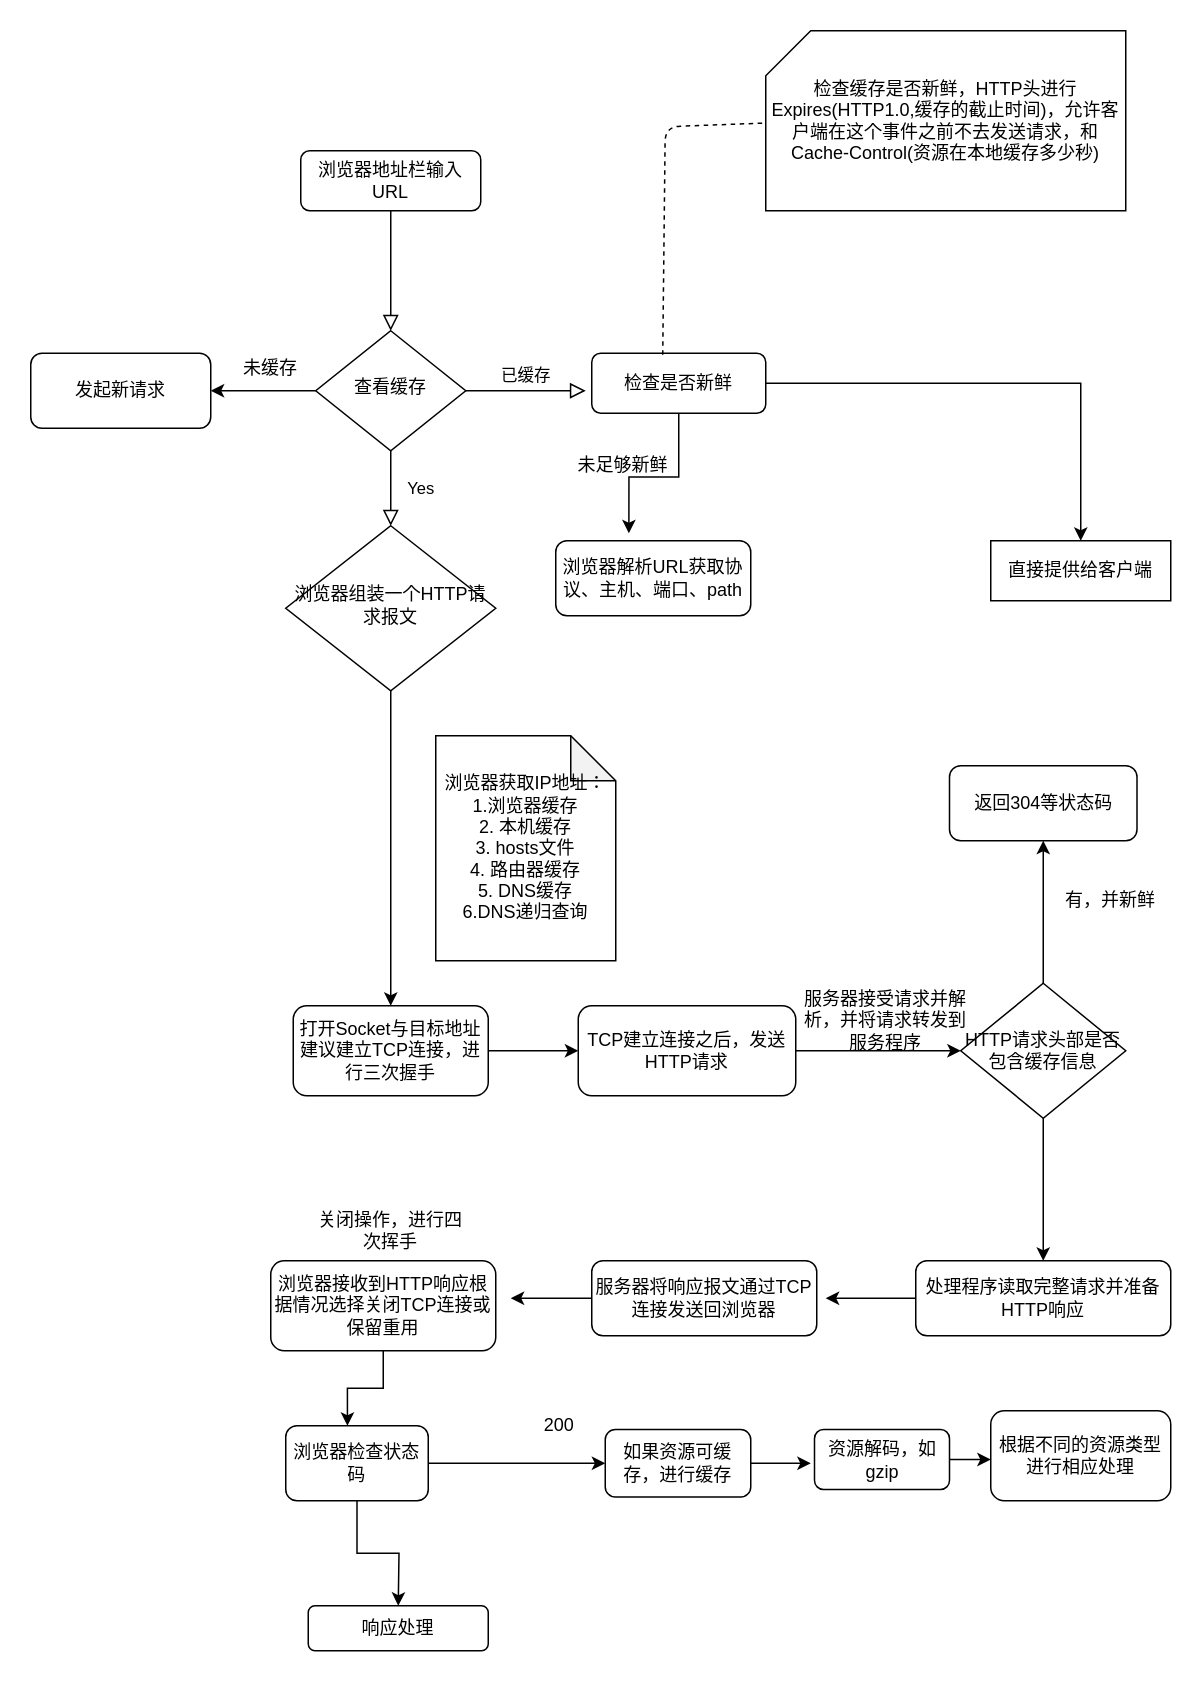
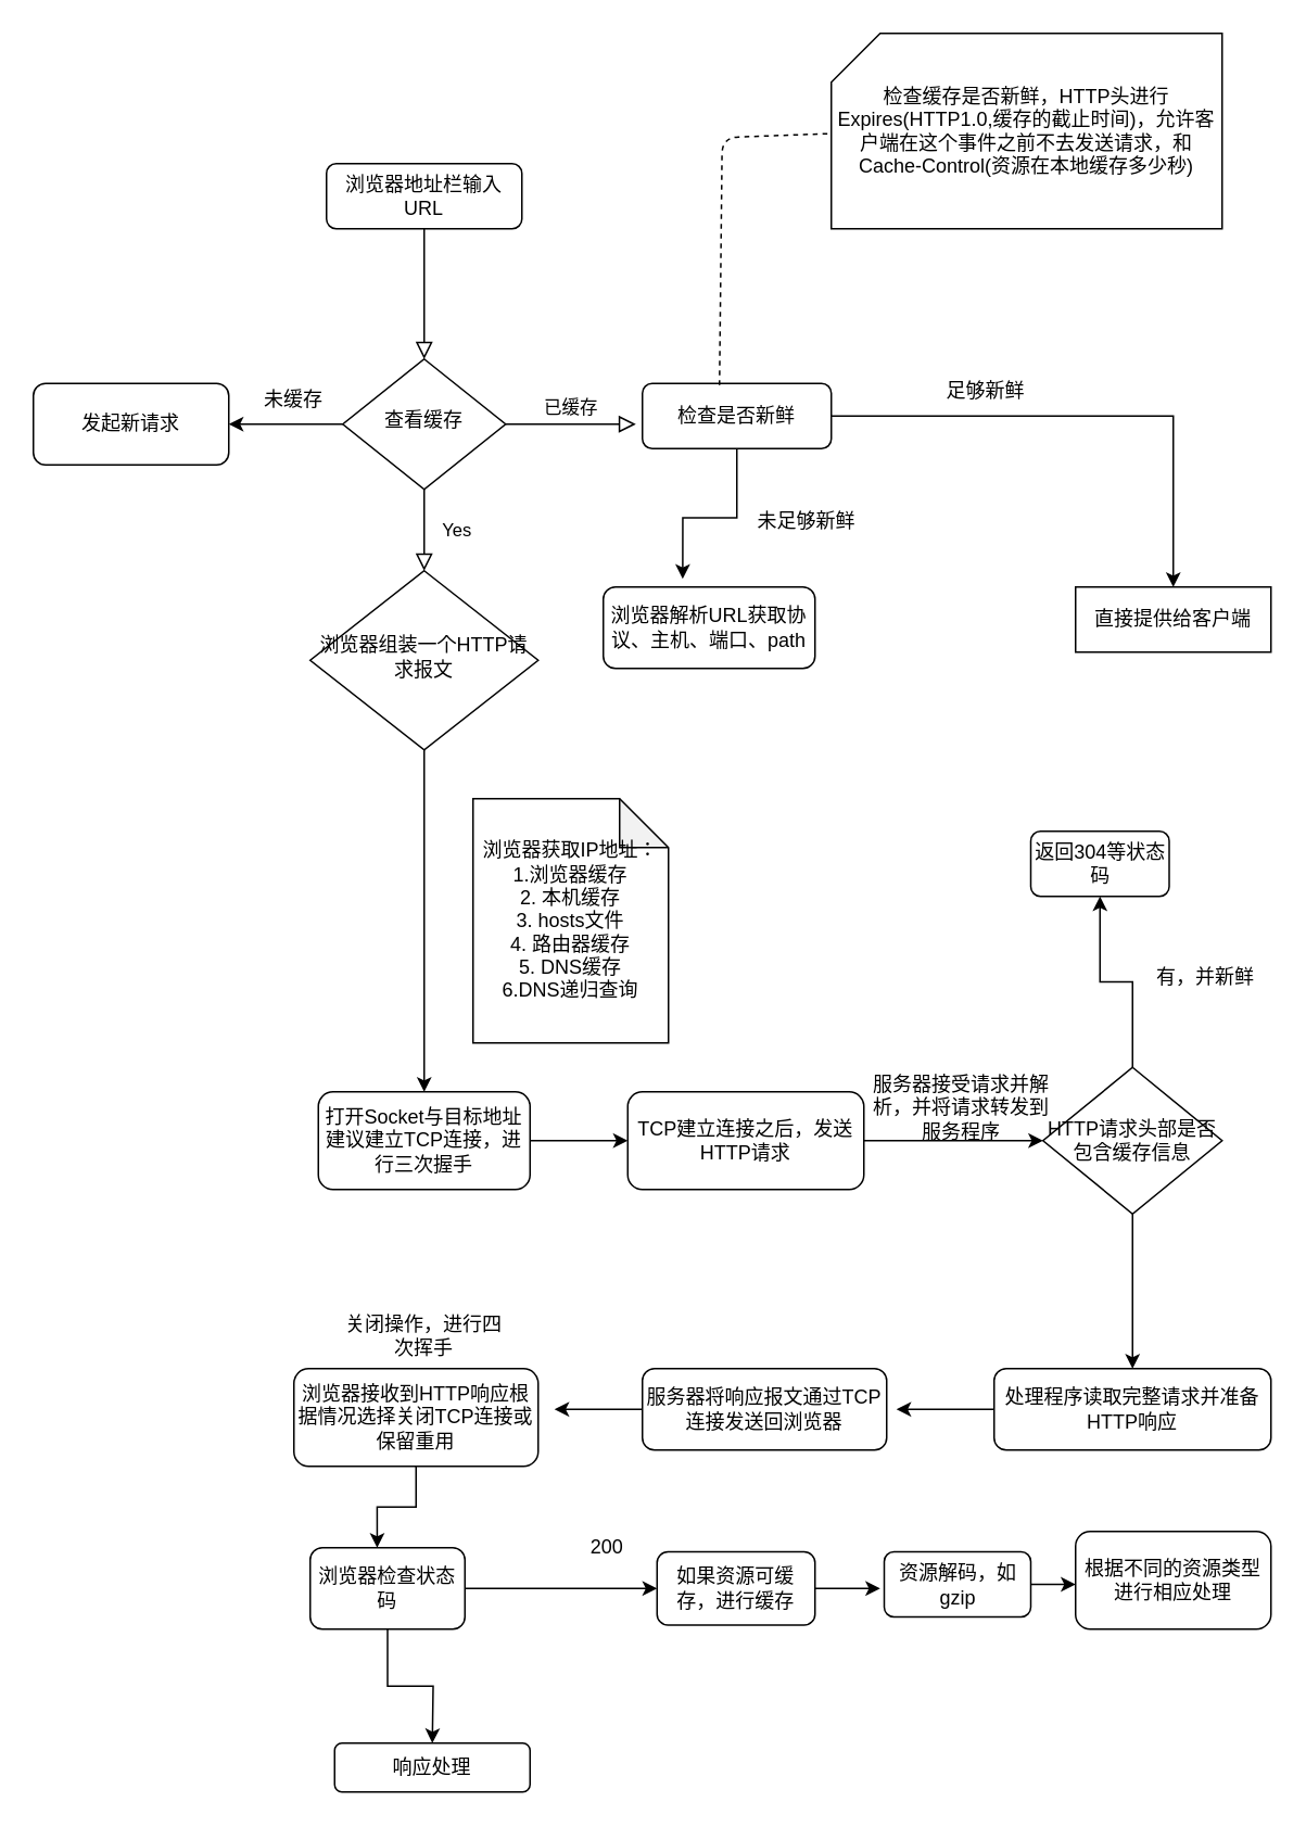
  <mxCell id="0" />
  <mxCell id="1" parent="0" />
  <mxCell id="2" value="" style="rounded=0;html=1;jettySize=auto;orthogonalLoop=1;fontSize=11;endArrow=block;endFill=0;endSize=8;strokeWidth=1;shadow=0;labelBackgroundColor=none;edgeStyle=orthogonalEdgeStyle;" parent="1" source="3" target="7" edge="1"><mxGeometry relative="1" as="geometry" /></mxCell>
  <mxCell id="3" value="浏览器地址栏输入URL" style="rounded=1;whiteSpace=wrap;html=1;fontSize=12;glass=0;strokeWidth=1;shadow=0;" parent="1" vertex="1"><mxGeometry x="200" y="100" width="120" height="40" as="geometry" /></mxCell>
  <mxCell id="4" value="Yes" style="rounded=0;html=1;jettySize=auto;orthogonalLoop=1;fontSize=11;endArrow=block;endFill=0;endSize=8;strokeWidth=1;shadow=0;labelBackgroundColor=none;edgeStyle=orthogonalEdgeStyle;" parent="1" source="7" target="12" edge="1"><mxGeometry y="20" relative="1" as="geometry"><mxPoint as="offset" /></mxGeometry></mxCell>
  <mxCell id="5" value="已缓存" style="edgeStyle=orthogonalEdgeStyle;rounded=0;html=1;jettySize=auto;orthogonalLoop=1;fontSize=11;endArrow=block;endFill=0;endSize=8;strokeWidth=1;shadow=0;labelBackgroundColor=none;" parent="1" source="7" edge="1"><mxGeometry y="10" relative="1" as="geometry"><mxPoint as="offset" /><mxPoint x="390" y="260" as="targetPoint" /><Array as="points"><mxPoint x="380" y="260" /></Array></mxGeometry></mxCell>
  <mxCell id="6" style="edgeStyle=orthogonalEdgeStyle;rounded=0;orthogonalLoop=1;jettySize=auto;html=1;entryX=1;entryY=0.5;entryDx=0;entryDy=0;" edge="1" parent="1" source="7" target="16"><mxGeometry relative="1" as="geometry" /></mxCell>
  <mxCell id="7" value="查看缓存" style="rhombus;whiteSpace=wrap;html=1;shadow=0;fontFamily=Helvetica;fontSize=12;align=center;strokeWidth=1;spacing=6;spacingTop=-4;" parent="1" vertex="1"><mxGeometry x="210" y="220" width="100" height="80" as="geometry" /></mxCell>
  <mxCell id="8" style="edgeStyle=orthogonalEdgeStyle;rounded=0;orthogonalLoop=1;jettySize=auto;html=1;entryX=0.5;entryY=0;entryDx=0;entryDy=0;" edge="1" parent="1" source="10" target="20"><mxGeometry relative="1" as="geometry" /></mxCell>
  <mxCell id="9" style="edgeStyle=orthogonalEdgeStyle;rounded=0;orthogonalLoop=1;jettySize=auto;html=1;entryX=0.375;entryY=-0.1;entryDx=0;entryDy=0;entryPerimeter=0;" edge="1" parent="1" source="10" target="15"><mxGeometry relative="1" as="geometry" /></mxCell>
  <mxCell id="10" value="检查是否新鲜" style="rounded=1;whiteSpace=wrap;html=1;fontSize=12;glass=0;strokeWidth=1;shadow=0;" parent="1" vertex="1"><mxGeometry x="394" y="235" width="116" height="40" as="geometry" /></mxCell>
  <mxCell id="11" style="edgeStyle=orthogonalEdgeStyle;rounded=0;orthogonalLoop=1;jettySize=auto;html=1;" edge="1" parent="1" source="12" target="14"><mxGeometry relative="1" as="geometry" /></mxCell>
  <mxCell id="12" value="浏览器组装一个HTTP请求报文" style="rhombus;whiteSpace=wrap;html=1;shadow=0;fontFamily=Helvetica;fontSize=12;align=center;strokeWidth=1;spacing=6;spacingTop=-4;" parent="1" vertex="1"><mxGeometry x="190" y="350" width="140" height="110" as="geometry" /></mxCell>
  <mxCell id="13" style="edgeStyle=orthogonalEdgeStyle;rounded=0;orthogonalLoop=1;jettySize=auto;html=1;entryX=0;entryY=0.5;entryDx=0;entryDy=0;" edge="1" parent="1" source="14" target="25"><mxGeometry relative="1" as="geometry" /></mxCell>
  <mxCell id="14" value="打开Socket与目标地址建议建立TCP连接，进行三次握手&lt;br&gt;" style="rounded=1;whiteSpace=wrap;html=1;fontSize=12;glass=0;strokeWidth=1;shadow=0;" parent="1" vertex="1"><mxGeometry x="195" y="670" width="130" height="60" as="geometry" /></mxCell>
  <mxCell id="15" value="浏览器解析URL获取协议、主机、端口、path" style="rounded=1;whiteSpace=wrap;html=1;fontSize=12;glass=0;strokeWidth=1;shadow=0;" parent="1" vertex="1"><mxGeometry x="370" y="360" width="130" height="50" as="geometry" /></mxCell>
  <mxCell id="16" value="发起新请求" style="rounded=1;whiteSpace=wrap;html=1;" vertex="1" parent="1"><mxGeometry x="20" y="235" width="120" height="50" as="geometry" /></mxCell>
  <mxCell id="17" value="未缓存" style="text;html=1;strokeColor=none;fillColor=none;align=center;verticalAlign=middle;whiteSpace=wrap;rounded=0;" vertex="1" parent="1"><mxGeometry x="160" y="235" width="40" height="20" as="geometry" /></mxCell>
  <mxCell id="18" value="" style="endArrow=none;dashed=1;html=1;entryX=0.16;entryY=0.55;entryDx=0;entryDy=0;entryPerimeter=0;exitX=0.408;exitY=0.025;exitDx=0;exitDy=0;exitPerimeter=0;" edge="1" parent="1" source="10"><mxGeometry width="50" height="50" relative="1" as="geometry"><mxPoint x="590" y="380" as="sourcePoint" /><mxPoint x="510" y="81.5" as="targetPoint" /><Array as="points"><mxPoint x="443" y="84" /></Array></mxGeometry></mxCell>
  <mxCell id="19" value="&lt;span&gt;检查缓存是否新鲜，HTTP头进行&lt;/span&gt;&lt;br&gt;&lt;span&gt;Expires(HTTP1.0,缓存的截止时间)，允许客户端在这个事件之前不去发送请求，和Cache-Control(资源在本地缓存多少秒)&lt;/span&gt;" style="shape=card;whiteSpace=wrap;html=1;" vertex="1" parent="1"><mxGeometry x="510" y="20" width="240" height="120" as="geometry" /></mxCell>
  <mxCell id="20" value="直接提供给客户端" style="whiteSpace=wrap;html=1;rounded=0;" vertex="1" parent="1"><mxGeometry x="660" y="360" width="120" height="40" as="geometry" /></mxCell>
- <mxCell id="22" value="未足够新鲜" style="text;html=1;strokeColor=none;fillColor=none;align=center;verticalAlign=middle;whiteSpace=wrap;rounded=0;" vertex="1" parent="1"><mxGeometry x="380" y="300" width="70" height="20" as="geometry" /></mxCell>
+ <mxCell id="21" value="足够新鲜" style="text;html=1;strokeColor=none;fillColor=none;align=center;verticalAlign=middle;whiteSpace=wrap;rounded=0;" vertex="1" parent="1"><mxGeometry x="570" y="230" width="70" height="20" as="geometry" /></mxCell>
+ <mxCell id="22" value="未足够新鲜" style="text;html=1;strokeColor=none;fillColor=none;align=center;verticalAlign=middle;whiteSpace=wrap;rounded=0;" vertex="1" parent="1"><mxGeometry x="460" y="310" width="70" height="20" as="geometry" /></mxCell>
  <mxCell id="23" value="浏览器获取IP地址：&lt;br&gt;1.浏览器缓存&lt;br&gt;2. 本机缓存&lt;br&gt;3. hosts文件&lt;br&gt;4. 路由器缓存&lt;br&gt;5. DNS缓存&lt;br&gt;6.DNS递归查询" style="shape=note;whiteSpace=wrap;html=1;backgroundOutline=1;darkOpacity=0.05;" vertex="1" parent="1"><mxGeometry x="290" y="490" width="120" height="150" as="geometry" /></mxCell>
  <mxCell id="24" style="edgeStyle=orthogonalEdgeStyle;rounded=0;orthogonalLoop=1;jettySize=auto;html=1;entryX=0;entryY=0.5;entryDx=0;entryDy=0;" edge="1" parent="1" source="25" target="28"><mxGeometry relative="1" as="geometry" /></mxCell>
  <mxCell id="25" value="TCP建立连接之后，发送HTTP请求" style="rounded=1;whiteSpace=wrap;html=1;" vertex="1" parent="1"><mxGeometry x="385" y="670" width="145" height="60" as="geometry" /></mxCell>
  <mxCell id="26" style="edgeStyle=orthogonalEdgeStyle;rounded=0;orthogonalLoop=1;jettySize=auto;html=1;" edge="1" parent="1" source="28" target="30"><mxGeometry relative="1" as="geometry" /></mxCell>
  <mxCell id="27" style="edgeStyle=orthogonalEdgeStyle;rounded=0;orthogonalLoop=1;jettySize=auto;html=1;entryX=0.5;entryY=0;entryDx=0;entryDy=0;" edge="1" parent="1" source="28" target="33"><mxGeometry relative="1" as="geometry" /></mxCell>
  <mxCell id="28" value="HTTP请求头部是否包含缓存信息" style="rhombus;whiteSpace=wrap;html=1;" vertex="1" parent="1"><mxGeometry x="640" y="655" width="110" height="90" as="geometry" /></mxCell>
  <mxCell id="29" value="服务器接受请求并解析，并将请求转发到服务程序&lt;br&gt;" style="text;html=1;strokeColor=none;fillColor=none;align=center;verticalAlign=middle;whiteSpace=wrap;rounded=0;" vertex="1" parent="1"><mxGeometry x="530" y="670" width="120" height="20" as="geometry" /></mxCell>
- <mxCell id="30" value="返回304等状态码&lt;br&gt;" style="rounded=1;whiteSpace=wrap;html=1;" vertex="1" parent="1"><mxGeometry x="632.5" y="510" width="125" height="50" as="geometry" /></mxCell>
+ <mxCell id="30" value="返回304等状态码&lt;br&gt;" style="rounded=1;whiteSpace=wrap;html=1;" vertex="1" parent="1"><mxGeometry x="632.5" y="510" width="85" height="40" as="geometry" /></mxCell>
  <mxCell id="31" value="有，并新鲜&lt;br&gt;" style="text;html=1;strokeColor=none;fillColor=none;align=center;verticalAlign=middle;whiteSpace=wrap;rounded=0;" vertex="1" parent="1"><mxGeometry x="700" y="590" width="80" height="20" as="geometry" /></mxCell>
  <mxCell id="32" style="edgeStyle=orthogonalEdgeStyle;rounded=0;orthogonalLoop=1;jettySize=auto;html=1;" edge="1" parent="1" source="33"><mxGeometry relative="1" as="geometry"><mxPoint x="550" y="865" as="targetPoint" /></mxGeometry></mxCell>
  <mxCell id="33" value="处理程序读取完整请求并准备HTTP响应" style="rounded=1;whiteSpace=wrap;html=1;" vertex="1" parent="1"><mxGeometry x="610" y="840" width="170" height="50" as="geometry" /></mxCell>
  <mxCell id="34" style="edgeStyle=orthogonalEdgeStyle;rounded=0;orthogonalLoop=1;jettySize=auto;html=1;" edge="1" parent="1" source="35"><mxGeometry relative="1" as="geometry"><mxPoint x="340" y="865" as="targetPoint" /></mxGeometry></mxCell>
  <mxCell id="35" value="服务器将响应报文通过TCP连接发送回浏览器" style="rounded=1;whiteSpace=wrap;html=1;" vertex="1" parent="1"><mxGeometry x="394" y="840" width="150" height="50" as="geometry" /></mxCell>
  <mxCell id="36" style="edgeStyle=orthogonalEdgeStyle;rounded=0;orthogonalLoop=1;jettySize=auto;html=1;entryX=0.433;entryY=0;entryDx=0;entryDy=0;entryPerimeter=0;" edge="1" parent="1" source="37" target="41"><mxGeometry relative="1" as="geometry" /></mxCell>
  <mxCell id="37" value="浏览器接收到HTTP响应根据情况选择关闭TCP连接或保留重用" style="rounded=1;whiteSpace=wrap;html=1;" vertex="1" parent="1"><mxGeometry x="180" y="840" width="150" height="60" as="geometry" /></mxCell>
  <mxCell id="38" value="关闭操作，进行四次挥手" style="text;html=1;strokeColor=none;fillColor=none;align=center;verticalAlign=middle;whiteSpace=wrap;rounded=0;" vertex="1" parent="1"><mxGeometry x="210" y="810" width="100" height="20" as="geometry" /></mxCell>
  <mxCell id="39" style="edgeStyle=orthogonalEdgeStyle;rounded=0;orthogonalLoop=1;jettySize=auto;html=1;" edge="1" parent="1" source="41"><mxGeometry relative="1" as="geometry"><mxPoint x="265" y="1070" as="targetPoint" /></mxGeometry></mxCell>
  <mxCell id="40" style="edgeStyle=orthogonalEdgeStyle;rounded=0;orthogonalLoop=1;jettySize=auto;html=1;entryX=0;entryY=0.5;entryDx=0;entryDy=0;" edge="1" parent="1" source="41" target="44"><mxGeometry relative="1" as="geometry" /></mxCell>
  <mxCell id="41" value="浏览器检查状态码&lt;br&gt;" style="rounded=1;whiteSpace=wrap;html=1;" vertex="1" parent="1"><mxGeometry x="190" y="950" width="95" height="50" as="geometry" /></mxCell>
  <mxCell id="42" value="响应处理&lt;br&gt;" style="rounded=1;whiteSpace=wrap;html=1;" vertex="1" parent="1"><mxGeometry x="205" y="1070" width="120" height="30" as="geometry" /></mxCell>
  <mxCell id="43" style="edgeStyle=orthogonalEdgeStyle;rounded=0;orthogonalLoop=1;jettySize=auto;html=1;" edge="1" parent="1" source="44"><mxGeometry relative="1" as="geometry"><mxPoint x="540" y="975" as="targetPoint" /></mxGeometry></mxCell>
  <mxCell id="44" value="如果资源可缓存，进行缓存&lt;br&gt;" style="rounded=1;whiteSpace=wrap;html=1;" vertex="1" parent="1"><mxGeometry x="403" y="952.5" width="97" height="45" as="geometry" /></mxCell>
  <mxCell id="45" value="200" style="text;html=1;strokeColor=none;fillColor=none;align=center;verticalAlign=middle;whiteSpace=wrap;rounded=0;" vertex="1" parent="1"><mxGeometry x="345" y="940" width="55" height="20" as="geometry" /></mxCell>
  <mxCell id="46" style="edgeStyle=orthogonalEdgeStyle;rounded=0;orthogonalLoop=1;jettySize=auto;html=1;" edge="1" parent="1" source="47"><mxGeometry relative="1" as="geometry"><mxPoint x="660" y="972.5" as="targetPoint" /></mxGeometry></mxCell>
  <mxCell id="47" value="资源解码，如gzip" style="rounded=1;whiteSpace=wrap;html=1;" vertex="1" parent="1"><mxGeometry x="542.5" y="952.5" width="90" height="40" as="geometry" /></mxCell>
  <mxCell id="48" value="根据不同的资源类型进行相应处理" style="rounded=1;whiteSpace=wrap;html=1;" vertex="1" parent="1"><mxGeometry x="660" y="940" width="120" height="60" as="geometry" /></mxCell>
